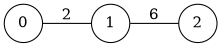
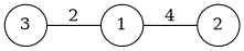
  graph {
    rankdir=LR
    node [shape=circle]
-   0
+   0 [label=3]
    1
    2
    0 -- 1 [label=2]
-   1 -- 2 [label=6]
+   1 -- 2 [label=4]
  }
